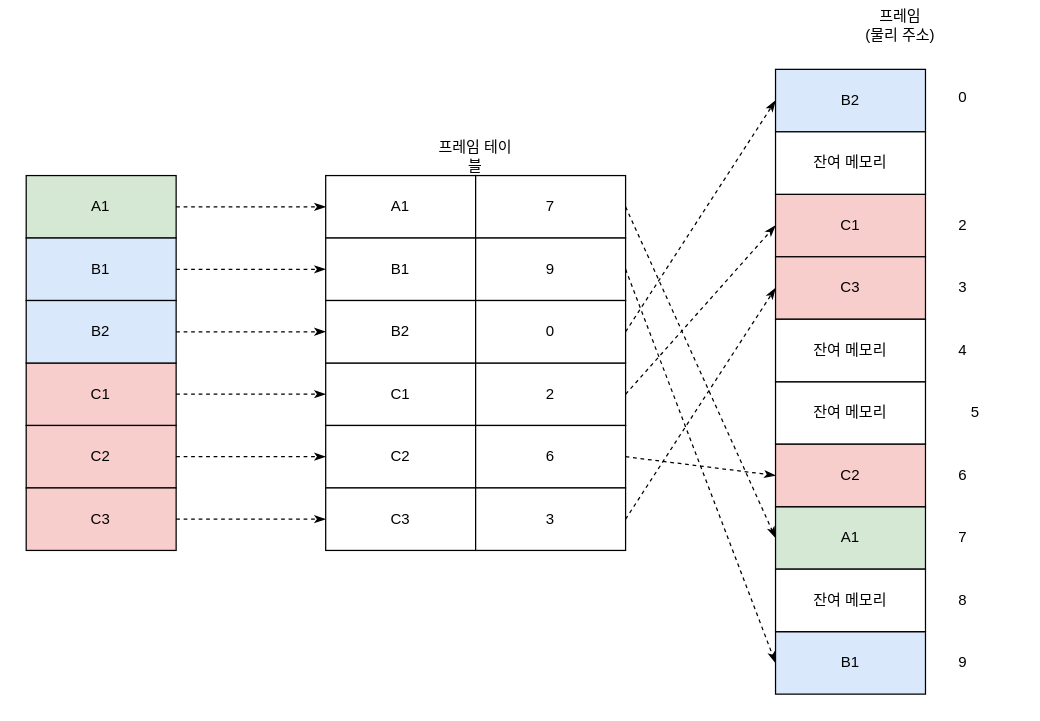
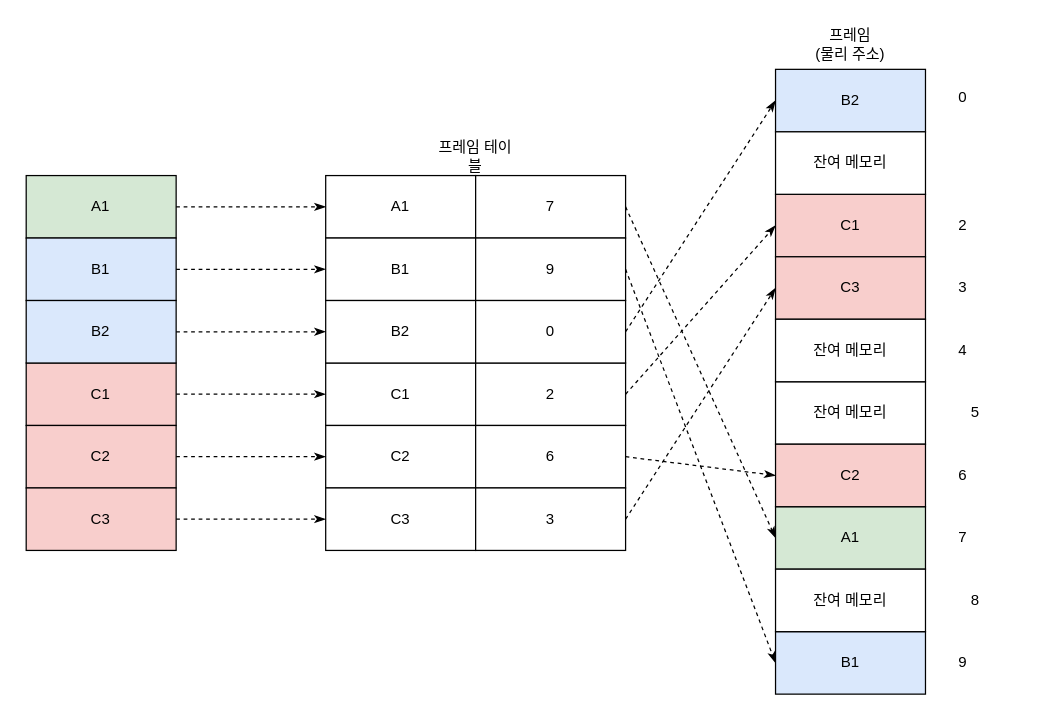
  <mxCell id="0" />
  <mxCell id="1" parent="0" />
  <mxCell id="2" value="A1" style="rounded=0;whiteSpace=wrap;html=1;fillStyle=auto;fillColor=#d5e8d4;strokeColor=#000000;" parent="1" vertex="1"><mxGeometry x="620" y="405" width="120" height="50" as="geometry" /></mxCell>
  <mxCell id="3" value="잔여 메모리" style="rounded=0;whiteSpace=wrap;html=1;" parent="1" vertex="1"><mxGeometry x="620" y="305" width="120" height="50" as="geometry" /></mxCell>
  <mxCell id="4" value="0" style="text;html=1;strokeColor=none;fillColor=none;align=center;verticalAlign=middle;whiteSpace=wrap;rounded=0;" parent="1" vertex="1"><mxGeometry x="740" y="62.5" width="60" height="30" as="geometry" /></mxCell>
  <mxCell id="5" value="4" style="text;html=1;strokeColor=none;fillColor=none;align=center;verticalAlign=middle;whiteSpace=wrap;rounded=0;" parent="1" vertex="1"><mxGeometry x="740" y="265" width="60" height="30" as="geometry" /></mxCell>
  <mxCell id="6" value="9" style="text;html=1;strokeColor=none;fillColor=none;align=center;verticalAlign=middle;whiteSpace=wrap;rounded=0;" parent="1" vertex="1"><mxGeometry x="740" y="515" width="60" height="30" as="geometry" /></mxCell>
  <mxCell id="7" value="C1" style="rounded=0;whiteSpace=wrap;html=1;fillStyle=auto;fillColor=#f8cecc;strokeColor=#000000;" parent="1" vertex="1"><mxGeometry x="620" y="155" width="120" height="50" as="geometry" /></mxCell>
  <mxCell id="8" value="C3" style="rounded=0;whiteSpace=wrap;html=1;fillStyle=auto;fillColor=#f8cecc;strokeColor=#000000;" parent="1" vertex="1"><mxGeometry x="620" y="205" width="120" height="50" as="geometry" /></mxCell>
  <mxCell id="9" value="C2" style="rounded=0;whiteSpace=wrap;html=1;fillStyle=auto;fillColor=#f8cecc;strokeColor=#000000;" parent="1" vertex="1"><mxGeometry x="620" y="355" width="120" height="50" as="geometry" /></mxCell>
  <mxCell id="10" value="B2" style="rounded=0;whiteSpace=wrap;html=1;fillStyle=auto;fillColor=#dae8fc;strokeColor=#000000;" parent="1" vertex="1"><mxGeometry x="620" y="55" width="120" height="50" as="geometry" /></mxCell>
  <mxCell id="11" value="B1" style="rounded=0;whiteSpace=wrap;html=1;fillStyle=auto;fillColor=#dae8fc;strokeColor=#000000;" parent="1" vertex="1"><mxGeometry x="620" y="505" width="120" height="50" as="geometry" /></mxCell>
  <mxCell id="12" value="A1" style="rounded=0;whiteSpace=wrap;html=1;fillStyle=auto;fillColor=#d5e8d4;strokeColor=#000000;" parent="1" vertex="1"><mxGeometry x="20.32" y="140" width="120" height="50" as="geometry" /></mxCell>
  <mxCell id="13" value="C1" style="rounded=0;whiteSpace=wrap;html=1;fillStyle=auto;fillColor=#f8cecc;strokeColor=#000000;" parent="1" vertex="1"><mxGeometry x="20.32" y="290" width="120" height="50" as="geometry" /></mxCell>
  <mxCell id="14" value="C2" style="rounded=0;whiteSpace=wrap;html=1;fillStyle=auto;fillColor=#f8cecc;strokeColor=#000000;" parent="1" vertex="1"><mxGeometry x="20.32" y="340" width="120" height="50" as="geometry" /></mxCell>
  <mxCell id="15" value="C3" style="rounded=0;whiteSpace=wrap;html=1;fillStyle=auto;fillColor=#f8cecc;strokeColor=#000000;" parent="1" vertex="1"><mxGeometry x="20.32" y="390" width="120" height="50" as="geometry" /></mxCell>
  <mxCell id="16" value="B1" style="rounded=0;whiteSpace=wrap;html=1;fillStyle=auto;fillColor=#dae8fc;strokeColor=#000000;" parent="1" vertex="1"><mxGeometry x="20.32" y="190" width="120" height="50" as="geometry" /></mxCell>
  <mxCell id="17" value="B2" style="rounded=0;whiteSpace=wrap;html=1;fillStyle=auto;fillColor=#dae8fc;strokeColor=#000000;" parent="1" vertex="1"><mxGeometry x="20.32" y="240" width="120" height="50" as="geometry" /></mxCell>
  <mxCell id="18" value="" style="endArrow=classicThin;html=1;rounded=0;startArrow=none;startFill=0;endFill=1;dashed=1;exitX=1;exitY=0.5;exitDx=0;exitDy=0;entryX=0;entryY=0.5;entryDx=0;entryDy=0;" parent="1" source="12" target="20" edge="1"><mxGeometry width="50" height="50" relative="1" as="geometry"><mxPoint x="140.32" y="175" as="sourcePoint" /><mxPoint x="300.32" y="105" as="targetPoint" /></mxGeometry></mxCell>
- <mxCell id="19" value="프레임&lt;br&gt;(물리 주소)" style="text;html=1;strokeColor=none;fillColor=none;align=center;verticalAlign=middle;whiteSpace=wrap;rounded=0;" parent="1" vertex="1"><mxGeometry x="690" y="5" width="60" height="30" as="geometry" /></mxCell>
+ <mxCell id="19" value="프레임&lt;br&gt;(물리 주소)" style="text;html=1;strokeColor=none;fillColor=none;align=center;verticalAlign=middle;whiteSpace=wrap;rounded=0;" parent="1" vertex="1"><mxGeometry x="650" y="20" width="60" height="30" as="geometry" /></mxCell>
  <mxCell id="20" value="A1" style="rounded=0;whiteSpace=wrap;html=1;fillStyle=auto;" parent="1" vertex="1"><mxGeometry x="260" y="140" width="120" height="50" as="geometry" /></mxCell>
  <mxCell id="21" value="C1" style="rounded=0;whiteSpace=wrap;html=1;fillStyle=auto;" parent="1" vertex="1"><mxGeometry x="260" y="290" width="120" height="50" as="geometry" /></mxCell>
  <mxCell id="22" value="C2" style="rounded=0;whiteSpace=wrap;html=1;fillStyle=auto;" parent="1" vertex="1"><mxGeometry x="260" y="340" width="120" height="50" as="geometry" /></mxCell>
  <mxCell id="23" value="C3" style="rounded=0;whiteSpace=wrap;html=1;fillStyle=auto;" parent="1" vertex="1"><mxGeometry x="260" y="390" width="120" height="50" as="geometry" /></mxCell>
  <mxCell id="24" value="B1" style="rounded=0;whiteSpace=wrap;html=1;fillStyle=auto;" parent="1" vertex="1"><mxGeometry x="260" y="190" width="120" height="50" as="geometry" /></mxCell>
  <mxCell id="25" value="B2" style="rounded=0;whiteSpace=wrap;html=1;fillStyle=auto;" parent="1" vertex="1"><mxGeometry x="260" y="240" width="120" height="50" as="geometry" /></mxCell>
  <mxCell id="26" value="2" style="text;html=1;strokeColor=none;fillColor=none;align=center;verticalAlign=middle;whiteSpace=wrap;rounded=0;" parent="1" vertex="1"><mxGeometry x="740" y="165" width="60" height="30" as="geometry" /></mxCell>
  <mxCell id="27" value="3" style="text;html=1;strokeColor=none;fillColor=none;align=center;verticalAlign=middle;whiteSpace=wrap;rounded=0;" parent="1" vertex="1"><mxGeometry x="740" y="215" width="60" height="30" as="geometry" /></mxCell>
  <mxCell id="28" value="잔여 메모리" style="rounded=0;whiteSpace=wrap;html=1;" parent="1" vertex="1"><mxGeometry x="620" y="255" width="120" height="50" as="geometry" /></mxCell>
  <mxCell id="29" value="잔여 메모리" style="rounded=0;whiteSpace=wrap;html=1;" parent="1" vertex="1"><mxGeometry x="620" y="105" width="120" height="50" as="geometry" /></mxCell>
  <mxCell id="30" value="잔여 메모리" style="rounded=0;whiteSpace=wrap;html=1;" parent="1" vertex="1"><mxGeometry x="620" y="455" width="120" height="50" as="geometry" /></mxCell>
  <mxCell id="31" value="6" style="text;html=1;strokeColor=none;fillColor=none;align=center;verticalAlign=middle;whiteSpace=wrap;rounded=0;" parent="1" vertex="1"><mxGeometry x="740" y="365" width="60" height="30" as="geometry" /></mxCell>
  <mxCell id="32" value="7" style="text;html=1;strokeColor=none;fillColor=none;align=center;verticalAlign=middle;whiteSpace=wrap;rounded=0;" parent="1" vertex="1"><mxGeometry x="740" y="415" width="60" height="30" as="geometry" /></mxCell>
- <mxCell id="33" value="8" style="text;html=1;strokeColor=none;fillColor=none;align=center;verticalAlign=middle;whiteSpace=wrap;rounded=0;" parent="1" vertex="1"><mxGeometry x="740" y="465" width="60" height="30" as="geometry" /></mxCell>
+ <mxCell id="33" value="8" style="text;html=1;strokeColor=none;fillColor=none;align=center;verticalAlign=middle;whiteSpace=wrap;rounded=0;" parent="1" vertex="1"><mxGeometry x="750" y="465" width="60" height="30" as="geometry" /></mxCell>
  <mxCell id="34" value="5" style="text;html=1;strokeColor=none;fillColor=none;align=center;verticalAlign=middle;whiteSpace=wrap;rounded=0;" parent="1" vertex="1"><mxGeometry x="750" y="315" width="60" height="30" as="geometry" /></mxCell>
  <mxCell id="35" value="7" style="rounded=0;whiteSpace=wrap;html=1;fillStyle=auto;" parent="1" vertex="1"><mxGeometry x="380" y="140" width="120" height="50" as="geometry" /></mxCell>
  <mxCell id="36" value="2" style="rounded=0;whiteSpace=wrap;html=1;fillStyle=auto;" parent="1" vertex="1"><mxGeometry x="380" y="290" width="120" height="50" as="geometry" /></mxCell>
  <mxCell id="37" value="6" style="rounded=0;whiteSpace=wrap;html=1;fillStyle=auto;" parent="1" vertex="1"><mxGeometry x="380" y="340" width="120" height="50" as="geometry" /></mxCell>
  <mxCell id="38" value="3" style="rounded=0;whiteSpace=wrap;html=1;fillStyle=auto;" parent="1" vertex="1"><mxGeometry x="380" y="390" width="120" height="50" as="geometry" /></mxCell>
  <mxCell id="39" value="9" style="rounded=0;whiteSpace=wrap;html=1;fillStyle=auto;" parent="1" vertex="1"><mxGeometry x="380" y="190" width="120" height="50" as="geometry" /></mxCell>
  <mxCell id="40" value="0" style="rounded=0;whiteSpace=wrap;html=1;fillStyle=auto;" parent="1" vertex="1"><mxGeometry x="380" y="240" width="120" height="50" as="geometry" /></mxCell>
  <mxCell id="41" value="프레임 테이블" style="text;html=1;strokeColor=none;fillColor=none;align=center;verticalAlign=middle;whiteSpace=wrap;rounded=0;" parent="1" vertex="1"><mxGeometry x="345" y="110" width="70" height="30" as="geometry" /></mxCell>
  <mxCell id="42" value="" style="endArrow=classicThin;html=1;rounded=0;startArrow=none;startFill=0;endFill=1;dashed=1;exitX=1;exitY=0.5;exitDx=0;exitDy=0;entryX=0;entryY=0.5;entryDx=0;entryDy=0;" parent="1" source="16" target="24" edge="1"><mxGeometry width="50" height="50" relative="1" as="geometry"><mxPoint x="150.32" y="175" as="sourcePoint" /><mxPoint x="270" y="175" as="targetPoint" /></mxGeometry></mxCell>
  <mxCell id="43" value="" style="endArrow=classicThin;html=1;rounded=0;startArrow=none;startFill=0;endFill=1;dashed=1;exitX=1;exitY=0.5;exitDx=0;exitDy=0;entryX=0;entryY=0.5;entryDx=0;entryDy=0;" parent="1" source="17" target="25" edge="1"><mxGeometry width="50" height="50" relative="1" as="geometry"><mxPoint x="160.32" y="185" as="sourcePoint" /><mxPoint x="280" y="185" as="targetPoint" /></mxGeometry></mxCell>
  <mxCell id="44" value="" style="endArrow=classicThin;html=1;rounded=0;startArrow=none;startFill=0;endFill=1;dashed=1;exitX=1;exitY=0.5;exitDx=0;exitDy=0;entryX=0;entryY=0.5;entryDx=0;entryDy=0;" parent="1" source="13" target="21" edge="1"><mxGeometry width="50" height="50" relative="1" as="geometry"><mxPoint x="170.32" y="195" as="sourcePoint" /><mxPoint x="290" y="195" as="targetPoint" /></mxGeometry></mxCell>
  <mxCell id="45" value="" style="endArrow=classicThin;html=1;rounded=0;startArrow=none;startFill=0;endFill=1;dashed=1;exitX=1;exitY=0.5;exitDx=0;exitDy=0;entryX=0;entryY=0.5;entryDx=0;entryDy=0;" parent="1" source="14" target="22" edge="1"><mxGeometry width="50" height="50" relative="1" as="geometry"><mxPoint x="180.32" y="205" as="sourcePoint" /><mxPoint x="300" y="205" as="targetPoint" /></mxGeometry></mxCell>
  <mxCell id="46" value="" style="endArrow=classicThin;html=1;rounded=0;startArrow=none;startFill=0;endFill=1;dashed=1;exitX=1;exitY=0.5;exitDx=0;exitDy=0;entryX=0;entryY=0.5;entryDx=0;entryDy=0;" parent="1" source="15" target="23" edge="1"><mxGeometry width="50" height="50" relative="1" as="geometry"><mxPoint x="190.32" y="215" as="sourcePoint" /><mxPoint x="310" y="215" as="targetPoint" /></mxGeometry></mxCell>
  <mxCell id="47" value="" style="endArrow=classicThin;html=1;rounded=0;startArrow=none;startFill=0;endFill=1;dashed=1;entryX=0;entryY=0.5;entryDx=0;entryDy=0;exitX=1;exitY=0.5;exitDx=0;exitDy=0;" parent="1" source="35" target="2" edge="1"><mxGeometry width="50" height="50" relative="1" as="geometry"><mxPoint x="530" y="165" as="sourcePoint" /><mxPoint x="619.68" y="165" as="targetPoint" /></mxGeometry></mxCell>
  <mxCell id="48" value="" style="endArrow=classicThin;html=1;rounded=0;startArrow=none;startFill=0;endFill=1;dashed=1;entryX=0;entryY=0.5;entryDx=0;entryDy=0;exitX=1;exitY=0.5;exitDx=0;exitDy=0;" parent="1" source="40" target="10" edge="1"><mxGeometry width="50" height="50" relative="1" as="geometry"><mxPoint x="860" y="90" as="sourcePoint" /><mxPoint x="980" y="355" as="targetPoint" /></mxGeometry></mxCell>
  <mxCell id="49" value="" style="endArrow=classicThin;html=1;rounded=0;startArrow=none;startFill=0;endFill=1;dashed=1;entryX=0;entryY=0.5;entryDx=0;entryDy=0;exitX=1;exitY=0.5;exitDx=0;exitDy=0;" parent="1" source="36" target="7" edge="1"><mxGeometry width="50" height="50" relative="1" as="geometry"><mxPoint x="870" y="100" as="sourcePoint" /><mxPoint x="990" y="365" as="targetPoint" /></mxGeometry></mxCell>
  <mxCell id="50" value="" style="endArrow=classicThin;html=1;rounded=0;startArrow=none;startFill=0;endFill=1;dashed=1;entryX=0;entryY=0.5;entryDx=0;entryDy=0;exitX=1;exitY=0.5;exitDx=0;exitDy=0;" parent="1" source="37" target="9" edge="1"><mxGeometry width="50" height="50" relative="1" as="geometry"><mxPoint x="880" y="110" as="sourcePoint" /><mxPoint x="1000" y="375" as="targetPoint" /></mxGeometry></mxCell>
  <mxCell id="51" value="" style="endArrow=classicThin;html=1;rounded=0;startArrow=none;startFill=0;endFill=1;dashed=1;entryX=0;entryY=0.5;entryDx=0;entryDy=0;exitX=1;exitY=0.5;exitDx=0;exitDy=0;" parent="1" source="38" target="8" edge="1"><mxGeometry width="50" height="50" relative="1" as="geometry"><mxPoint x="890" y="120" as="sourcePoint" /><mxPoint x="1010" y="385" as="targetPoint" /></mxGeometry></mxCell>
  <mxCell id="52" value="" style="endArrow=classicThin;html=1;rounded=0;startArrow=none;startFill=0;endFill=1;dashed=1;entryX=0;entryY=0.5;entryDx=0;entryDy=0;exitX=1;exitY=0.5;exitDx=0;exitDy=0;" parent="1" source="39" target="11" edge="1"><mxGeometry width="50" height="50" relative="1" as="geometry"><mxPoint x="480" y="340" as="sourcePoint" /><mxPoint x="600" y="605" as="targetPoint" /></mxGeometry></mxCell>
